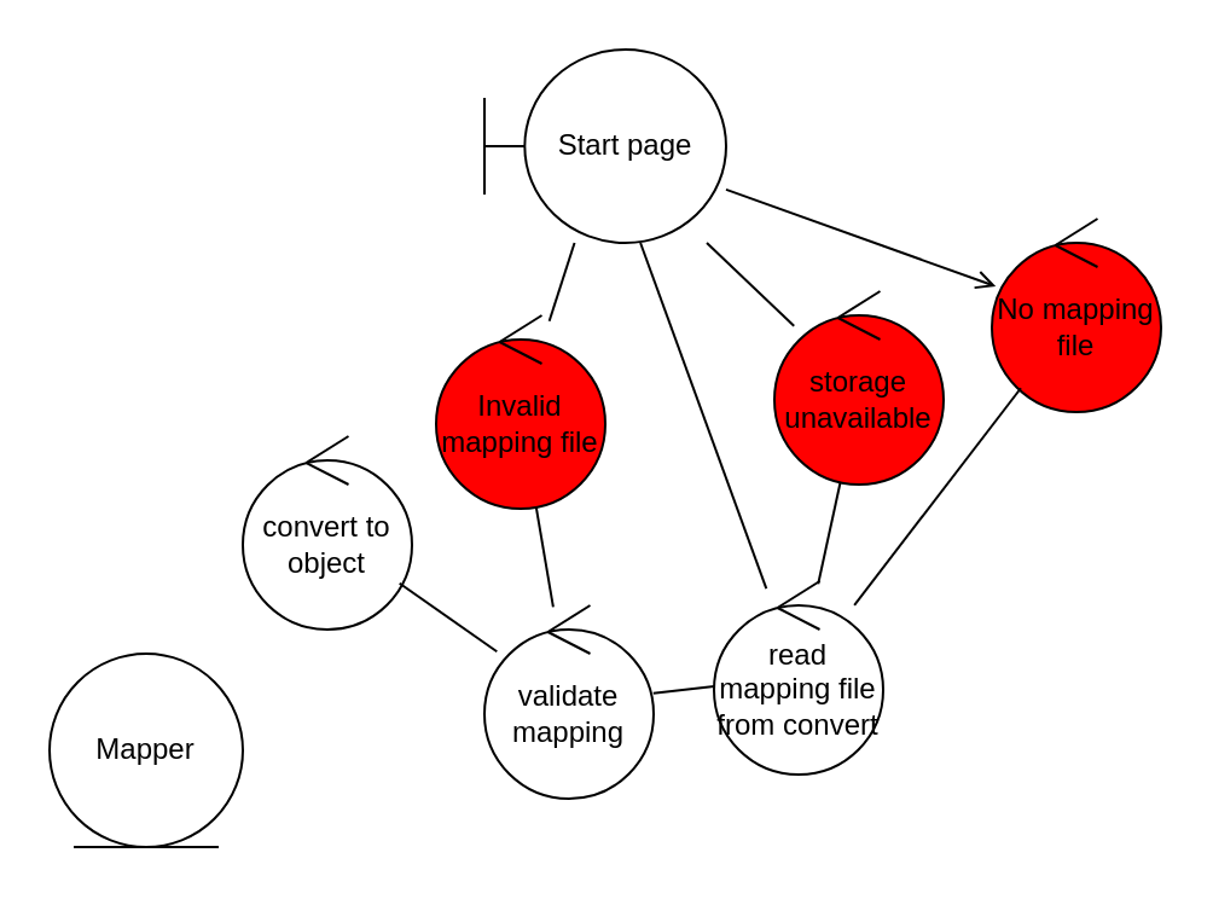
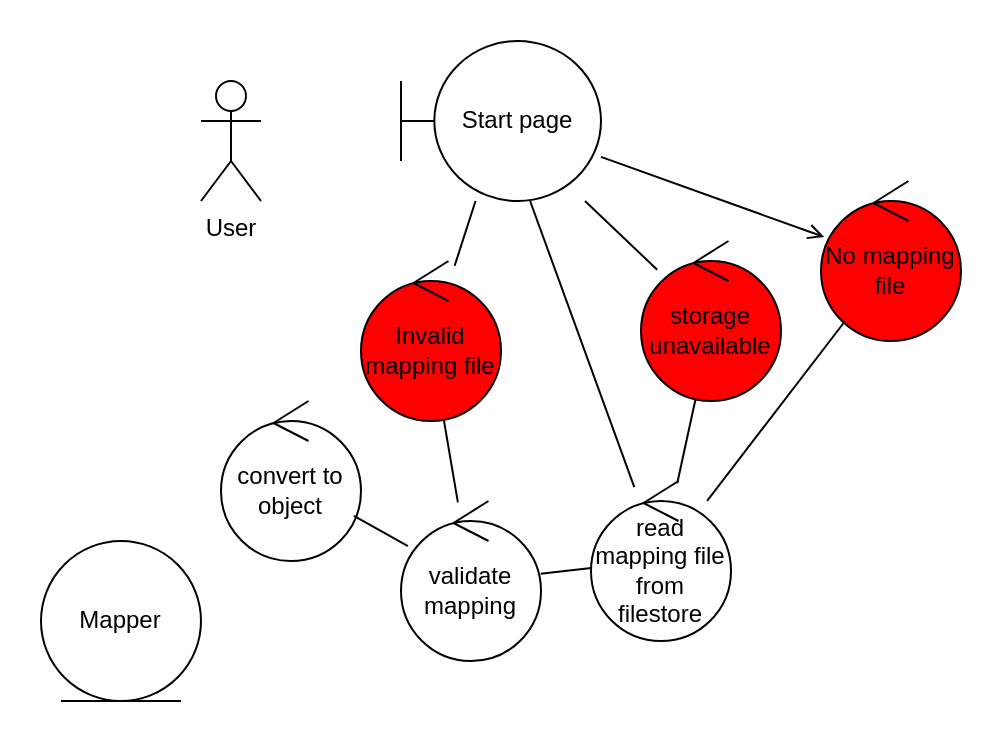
  <mxCell id="0" />
  <mxCell id="1" parent="0" />
+ <mxCell id="2" value="User" style="shape=umlActor;verticalLabelPosition=bottom;labelBackgroundColor=#ffffff;verticalAlign=top;html=1;" vertex="1" parent="1"><mxGeometry x="100" y="40" width="30" height="60" as="geometry" /></mxCell>
  <mxCell id="3" value="Start page" style="shape=umlBoundary;whiteSpace=wrap;html=1;labelBackgroundColor=none;fillColor=#FFFFFF;" vertex="1" parent="1"><mxGeometry x="200" y="20" width="100" height="80" as="geometry" /></mxCell>
- <mxCell id="4" value="read mapping file from convert" style="ellipse;shape=umlControl;whiteSpace=wrap;html=1;" vertex="1" parent="1"><mxGeometry x="295" y="240" width="70" height="80" as="geometry" /></mxCell>
+ <mxCell id="4" value="read mapping file from filestore" style="ellipse;shape=umlControl;whiteSpace=wrap;html=1;" vertex="1" parent="1"><mxGeometry x="295" y="240" width="70" height="80" as="geometry" /></mxCell>
  <mxCell id="5" value="Mapper" style="ellipse;shape=umlEntity;whiteSpace=wrap;html=1;labelBackgroundColor=none;fillColor=#FFFFFF;" vertex="1" parent="1"><mxGeometry x="20" y="270" width="80" height="80" as="geometry" /></mxCell>
  <mxCell id="6" value="storage unavailable" style="ellipse;shape=umlControl;whiteSpace=wrap;html=1;fillColor=#FF0000;" vertex="1" parent="1"><mxGeometry x="320" y="120" width="70" height="80" as="geometry" /></mxCell>
  <mxCell id="7" value="" style="endArrow=none;html=1;" edge="1" parent="1" source="6" target="4"><mxGeometry relative="1" as="geometry"><mxPoint x="430.081" y="297.46" as="sourcePoint" /><mxPoint x="359.936" y="292.409" as="targetPoint" /></mxGeometry></mxCell>
- <mxCell id="8" value="convert to object" style="ellipse;shape=umlControl;whiteSpace=wrap;html=1;" vertex="1" parent="1"><mxGeometry x="100" y="180" width="70" height="80" as="geometry" /></mxCell>
+ <mxCell id="8" value="convert to object" style="ellipse;shape=umlControl;whiteSpace=wrap;html=1;" vertex="1" parent="1"><mxGeometry x="110" y="200" width="70" height="80" as="geometry" /></mxCell>
  <mxCell id="9" value="" style="endArrow=none;html=1;" edge="1" parent="1" source="4" target="3"><mxGeometry relative="1" as="geometry"><mxPoint x="305.065" y="287.555" as="sourcePoint" /><mxPoint x="239.927" y="282.587" as="targetPoint" /></mxGeometry></mxCell>
  <mxCell id="10" value="" style="endArrow=none;html=1;" edge="1" parent="1" source="6" target="3"><mxGeometry relative="1" as="geometry"><mxPoint x="435.338" y="221.232" as="sourcePoint" /><mxPoint x="369.613" y="268.678" as="targetPoint" /></mxGeometry></mxCell>
  <mxCell id="11" value="No mapping file" style="ellipse;shape=umlControl;whiteSpace=wrap;html=1;fillColor=#FF0000;" vertex="1" parent="1"><mxGeometry x="410" y="90" width="70" height="80" as="geometry" /></mxCell>
  <mxCell id="12" value="" style="endArrow=none;html=1;" edge="1" parent="1" source="11" target="4"><mxGeometry relative="1" as="geometry"><mxPoint x="403.049" y="201.156" as="sourcePoint" /><mxPoint x="362.022" y="258.91" as="targetPoint" /></mxGeometry></mxCell>
  <mxCell id="13" value="" style="endArrow=open;html=1;" edge="1" parent="1" source="3" target="11"><mxGeometry relative="1" as="geometry"><mxPoint x="514.967" y="170.54" as="sourcePoint" /><mxPoint x="370.045" y="269.482" as="targetPoint" /></mxGeometry></mxCell>
  <mxCell id="14" value="Invalid mapping file" style="ellipse;shape=umlControl;whiteSpace=wrap;html=1;fillColor=#FF0000;" vertex="1" parent="1"><mxGeometry x="180" y="130" width="70" height="80" as="geometry" /></mxCell>
  <mxCell id="15" value="" style="endArrow=none;html=1;" edge="1" parent="1" source="14" target="17"><mxGeometry relative="1" as="geometry"><mxPoint x="431.968" y="170.119" as="sourcePoint" /><mxPoint x="363.065" y="259.915" as="targetPoint" /></mxGeometry></mxCell>
  <mxCell id="16" value="" style="endArrow=none;html=1;" edge="1" parent="1" source="14" target="3"><mxGeometry relative="1" as="geometry"><mxPoint x="546.396" y="123.05" as="sourcePoint" /><mxPoint x="368.573" y="266.899" as="targetPoint" /></mxGeometry></mxCell>
  <mxCell id="17" value="validate mapping" style="ellipse;shape=umlControl;whiteSpace=wrap;html=1;" vertex="1" parent="1"><mxGeometry x="200" y="250" width="70" height="80" as="geometry" /></mxCell>
  <mxCell id="18" value="" style="endArrow=none;html=1;" edge="1" parent="1" source="4" target="17"><mxGeometry relative="1" as="geometry"><mxPoint x="326.648" y="253.025" as="sourcePoint" /><mxPoint x="274.545" y="110" as="targetPoint" /></mxGeometry></mxCell>
  <mxCell id="19" value="" style="endArrow=none;html=1;" edge="1" parent="1" source="17" target="8"><mxGeometry relative="1" as="geometry"><mxPoint x="305.133" y="293.487" as="sourcePoint" /><mxPoint x="279.852" y="296.331" as="targetPoint" /></mxGeometry></mxCell>
